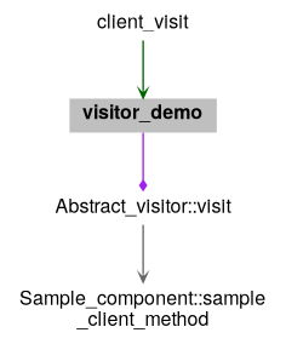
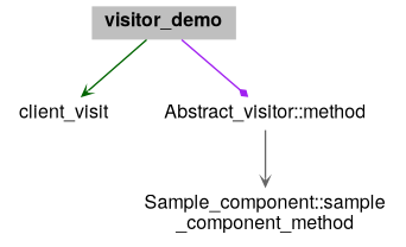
  digraph {
    rankdir=TB
    node [color=black fontname="Helvetica,Arial,sans-serif" fontsize=12 shape=plaintext]
    edge [arrowhead=vee arrowsize=0.5 arrowtail=open fontname="Helvetica,Arial,sans-serif" fontsize=15 labelfontsize=15 style=solid]
    n1 [fillcolor=grey75 fontcolor=black height=0.2 label=<<b>visitor_demo</b>> style=filled width=0.4]
    n2 [height=0.2 label=client_visit width=0.4]
-   n3 [height=0.2 label="Abstract_visitor::visit" width=0.4]
-   n4 [height=0.2 label="Sample_component::sample\l_client_method" width=0.4]
-   n2 -> n1 [color=darkgreen]
+   n3 [height=0.2 label="Abstract_visitor::method" width=0.4]
+   n4 [height=0.2 label="Sample_component::sample\l_component_method" width=0.4]
+   n1 -> n2 [color=darkgreen]
    n1 -> n3 [arrowhead=diamond color=purple]
    n3 -> n4 [color=gray40]
  }
